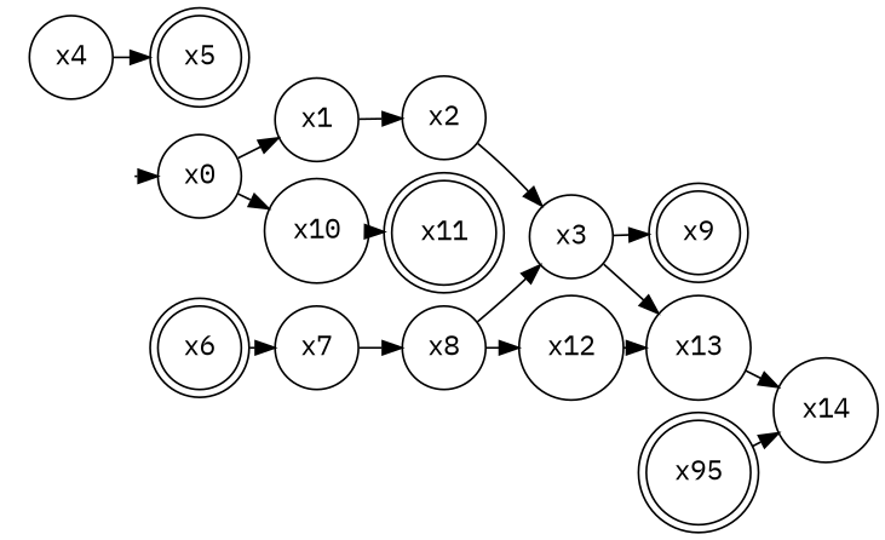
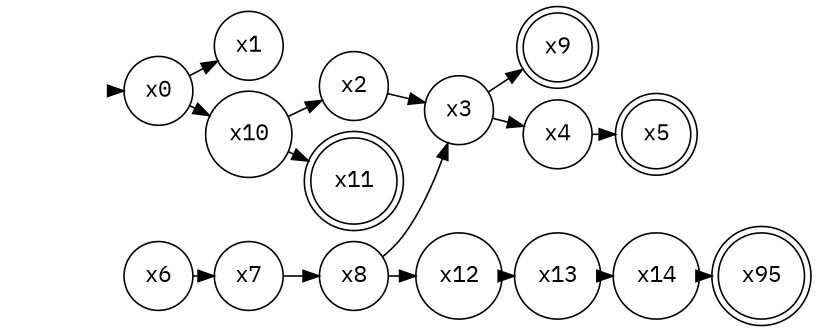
  digraph {
    fontname="IBM Plex Mono"
    nodesep=0.1
    rankdir=LR
    ranksep=0.01
    node [fontname="IBM Plex Mono" shape=circle]
    edge [fontname="IBM Plex Mono"]
    init [style=invis]
    x0
    x1
    x10
    x2
-   x6 [shape=doublecircle]
+   x6
    x7
    x11 [shape=doublecircle]
    x5 [shape=doublecircle]
    x9 [shape=doublecircle]
    n11 [label=x95 shape=doublecircle]
    x3
    x4
    x8
    x12
    x13
    x14
    subgraph sub_1 {
      rank=same
    }
    init -> x0
    x0 -> x1 [texlbl="\scriptsize ⬆2,\{1\}"]
    x0 -> x10 [texlbl="\scriptsize ⬇1⬆2⬆3,\{3\}"]
-   x1 -> x2 [texlbl="\scriptsize ⬇1⬆3,\{1\}"]
+   x10 -> x2 [texlbl="\scriptsize ⬇1⬆3,\{1\}"]
    x10 -> x11 [texlbl="\scriptsize ⬆1⬇2⬇3,\{3\}"]
    x2 -> x3 [texlbl="\scriptsize ⬇2⬇3,\{1\}"]
    x6 -> x7 [texlbl="\scriptsize ⬆1⬆2,\{2,4\}"]
    x7 -> x8 [texlbl="\scriptsize ⬇1⬆3,\{2,4\}"]
    x3 -> x9 [texlbl="\scriptsize ⬆1,\{2\}"]
-   x3 -> x13 [texlbl="\scriptsize ⬆3,\{1\}"]
+   x3 -> x4 [texlbl="\scriptsize ⬆3,\{1\}"]
    x4 -> x5 [texlbl="\scriptsize ⬆1⬇3,\{1\}"]
    x8 -> x3 [texlbl="\scriptsize ⬇2⬇3,\{2\}"]
    x8 -> x12 [texlbl="\scriptsize ⬆1,\{4\}"]
    x12 -> x13 [texlbl="\scriptsize ⬇1⬇2⬇3,\{4\}"]
    x13 -> x14 [texlbl="\scriptsize ⬆3,\{4\}"]
-   n11 -> x14 [texlbl="\scriptsize ⬆1⬆2⬇3,\{4\}"]
+   x14 -> n11 [texlbl="\scriptsize ⬆1⬆2⬇3,\{4\}"]
  }
